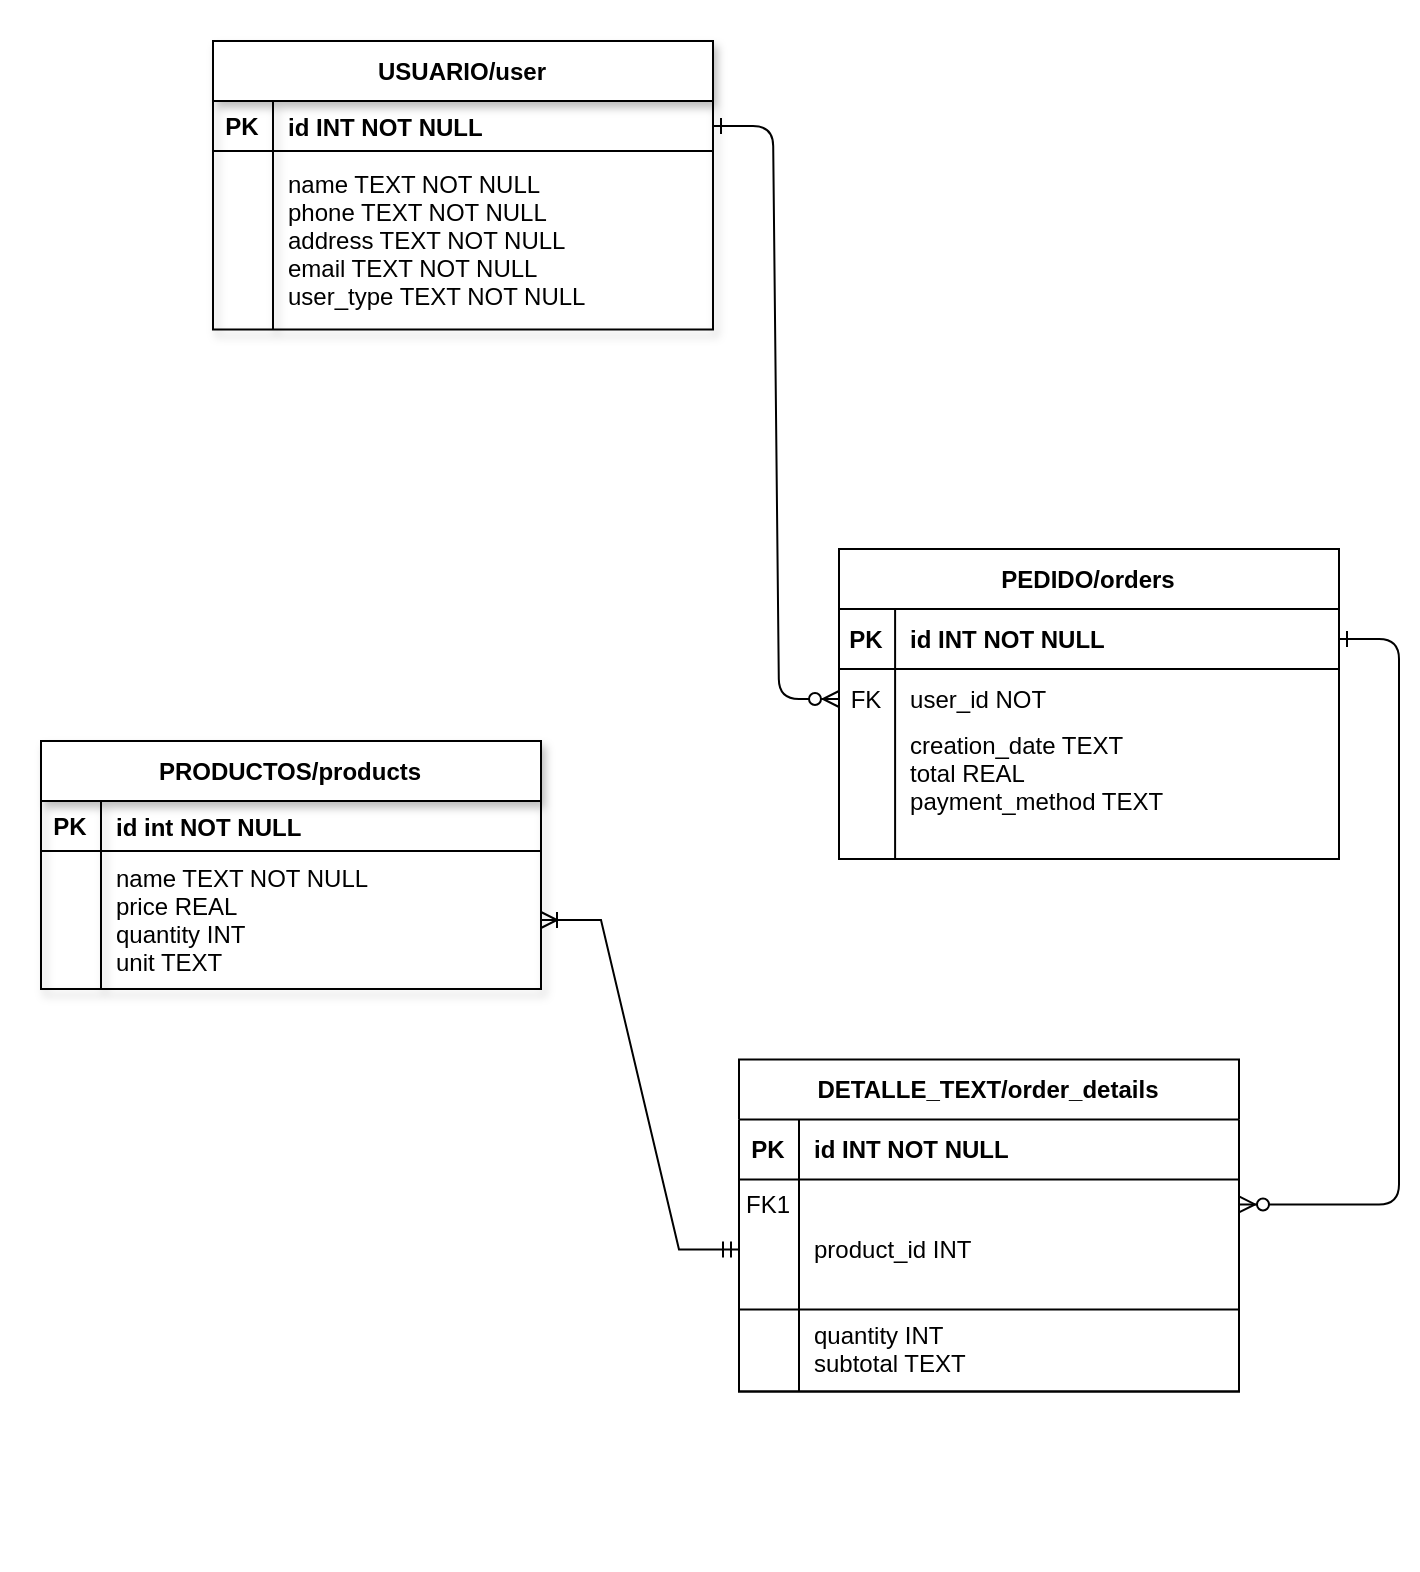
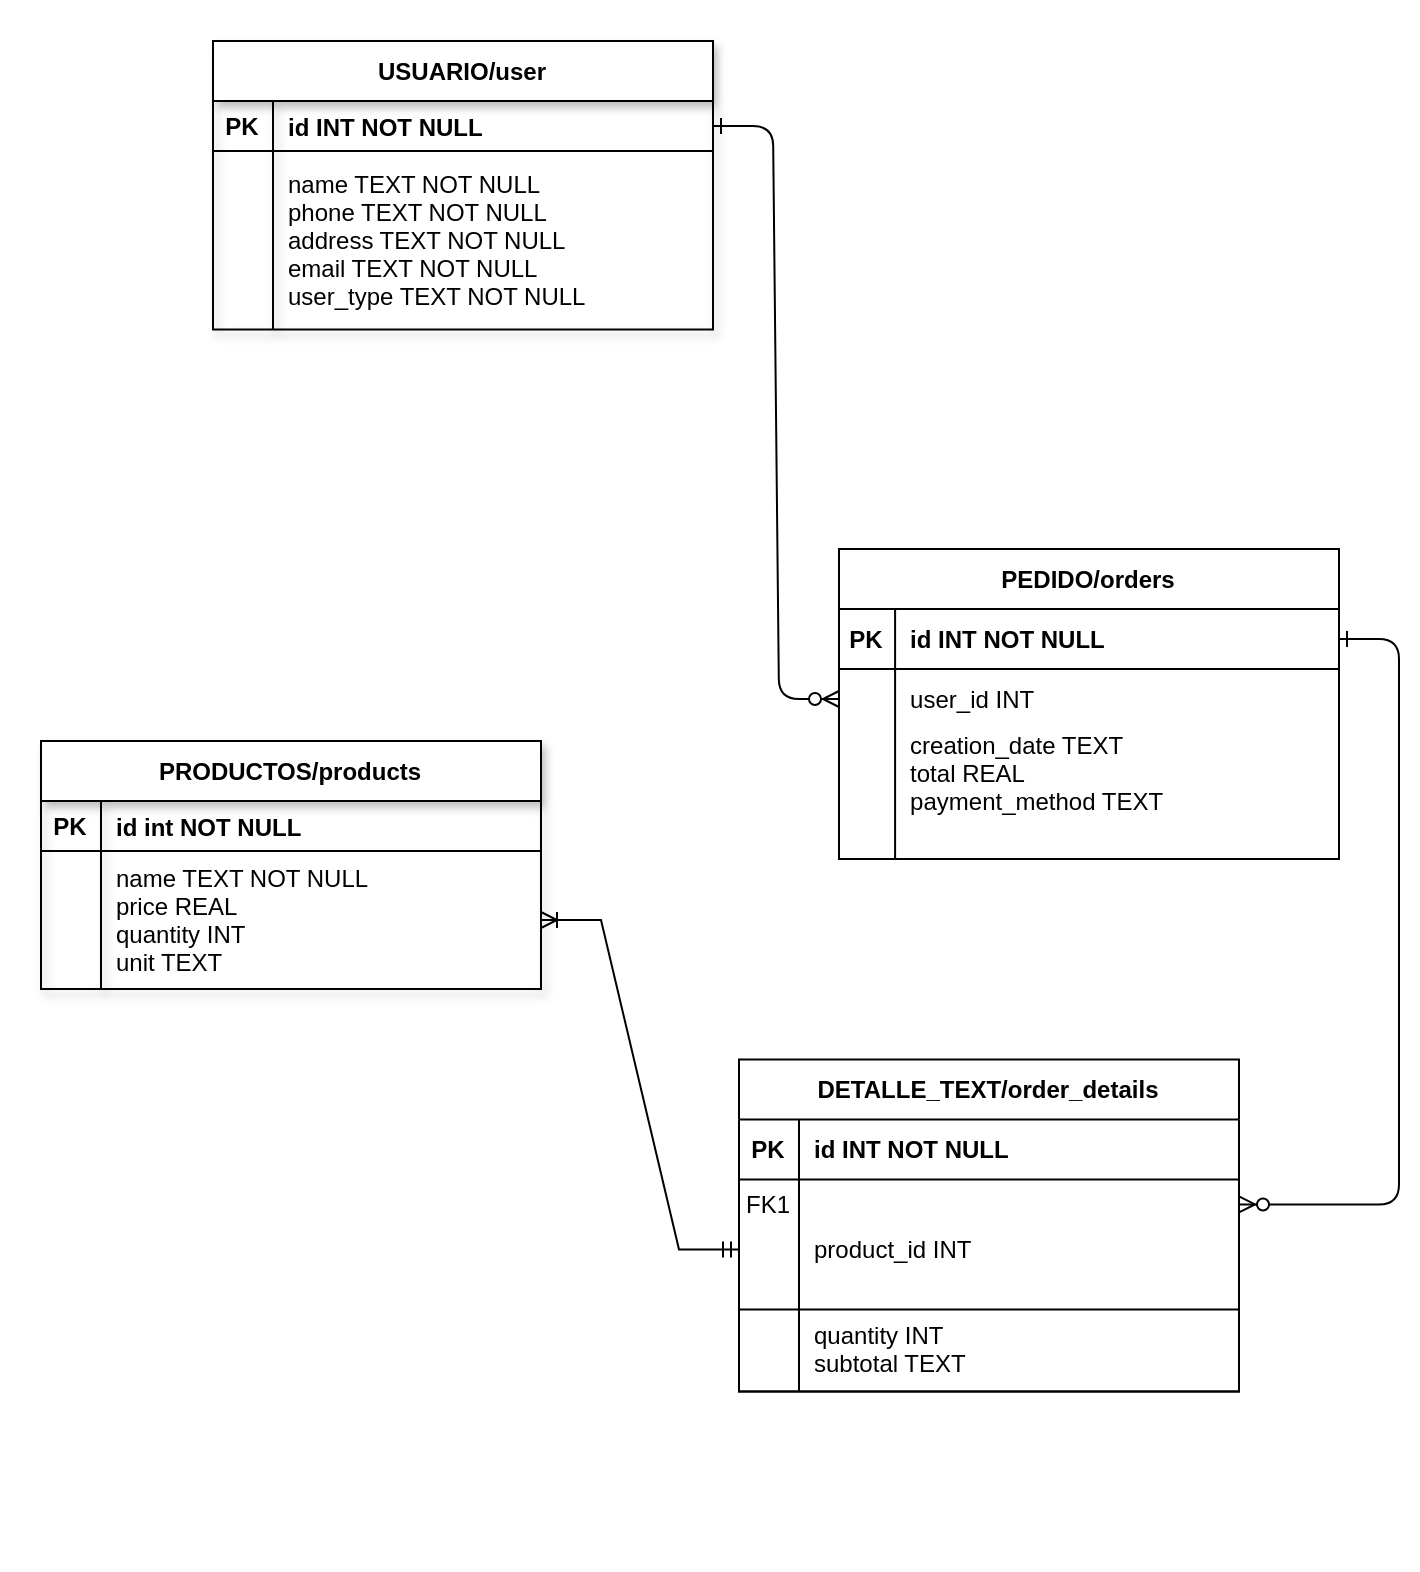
  <mxCell id="0" />
  <mxCell id="1" parent="0" />
  <mxCell id="2" value="" style="edgeStyle=entityRelationEdgeStyle;endArrow=ERzeroToMany;startArrow=ERone;endFill=1;startFill=0;" edge="1" parent="1" source="5" target="16"><mxGeometry width="100" height="100" relative="1" as="geometry"><mxPoint x="297" y="729" as="sourcePoint" /><mxPoint x="397" y="629" as="targetPoint" /></mxGeometry></mxCell>
  <mxCell id="3" value="" style="edgeStyle=entityRelationEdgeStyle;endArrow=ERzeroToMany;startArrow=ERone;endFill=1;startFill=0;" edge="1" parent="1" source="13" target="29"><mxGeometry width="100" height="100" relative="1" as="geometry"><mxPoint x="357" y="189" as="sourcePoint" /><mxPoint x="417" y="214" as="targetPoint" /></mxGeometry></mxCell>
  <mxCell id="4" value="USUARIO/user" style="shape=table;startSize=30;container=1;collapsible=1;childLayout=tableLayout;fixedRows=1;rowLines=0;fontStyle=1;align=center;resizeLast=1;shadow=1;" vertex="1" parent="1"><mxGeometry x="106" y="20" width="250" height="144.236" as="geometry" /></mxCell>
  <mxCell id="5" value="" style="shape=partialRectangle;collapsible=0;dropTarget=0;pointerEvents=0;fillColor=none;points=[[0,0.5],[1,0.5]];portConstraint=eastwest;top=0;left=0;right=0;bottom=1;" vertex="1" parent="4"><mxGeometry y="30" width="250" height="25" as="geometry" /></mxCell>
  <mxCell id="6" value="PK" style="shape=partialRectangle;overflow=hidden;connectable=0;fillColor=none;top=0;left=0;bottom=0;right=0;fontStyle=1;" vertex="1" parent="5"><mxGeometry width="30" height="25" as="geometry"><mxRectangle width="30" height="25" as="alternateBounds" /></mxGeometry></mxCell>
  <mxCell id="7" value="id INT NOT NULL&#10;  &#10;" style="shape=partialRectangle;overflow=hidden;connectable=0;fillColor=none;top=0;left=0;bottom=0;right=0;align=left;spacingLeft=6;fontStyle=1;verticalAlign=top;" vertex="1" parent="5"><mxGeometry x="30" width="220" height="25" as="geometry"><mxRectangle width="220" height="25" as="alternateBounds" /></mxGeometry></mxCell>
  <mxCell id="8" value="" style="shape=partialRectangle;collapsible=0;dropTarget=0;pointerEvents=0;fillColor=none;points=[[0,0.5],[1,0.5]];portConstraint=eastwest;top=0;left=0;right=0;bottom=0;" vertex="1" parent="4"><mxGeometry y="55" width="250" height="89" as="geometry" /></mxCell>
  <mxCell id="9" value="" style="shape=partialRectangle;overflow=hidden;connectable=0;fillColor=none;top=0;left=0;bottom=0;right=0;" vertex="1" parent="8"><mxGeometry width="30" height="89" as="geometry"><mxRectangle width="30" height="89" as="alternateBounds" /></mxGeometry></mxCell>
  <mxCell id="10" value="name TEXT NOT NULL&#10;phone TEXT NOT NULL&#10;address TEXT NOT NULL&#10;email TEXT NOT NULL&#10;user_type TEXT NOT NULL" style="shape=partialRectangle;overflow=hidden;connectable=0;fillColor=none;top=0;left=0;bottom=0;right=0;align=left;spacingLeft=6;" vertex="1" parent="8"><mxGeometry x="30" width="220" height="89" as="geometry"><mxRectangle width="220" height="89" as="alternateBounds" /></mxGeometry></mxCell>
  <mxCell id="11" value="" style="group" connectable="0" vertex="1" parent="1"><mxGeometry x="419" y="274" width="250" height="137" as="geometry" /></mxCell>
  <mxCell id="12" value="PEDIDO/orders" style="shape=table;startSize=30;container=1;collapsible=1;childLayout=tableLayout;fixedRows=1;rowLines=0;fontStyle=1;align=center;resizeLast=1;shadow=0;" vertex="1" parent="11"><mxGeometry width="250" height="155" as="geometry" /></mxCell>
  <mxCell id="13" value="" style="shape=partialRectangle;collapsible=0;dropTarget=0;pointerEvents=0;fillColor=none;points=[[0,0.5],[1,0.5]];portConstraint=eastwest;top=0;left=0;right=0;bottom=1;fontStyle=0;shadow=0;" vertex="1" parent="12"><mxGeometry y="30" width="250" height="30" as="geometry" /></mxCell>
  <mxCell id="14" value="PK" style="shape=partialRectangle;overflow=hidden;connectable=0;fillColor=none;top=0;left=0;bottom=0;right=0;fontStyle=1;shadow=0;" vertex="1" parent="13"><mxGeometry width="28.048" height="30" as="geometry"><mxRectangle width="28.048" height="30" as="alternateBounds" /></mxGeometry></mxCell>
  <mxCell id="15" value="id INT NOT NULL " style="shape=partialRectangle;overflow=hidden;connectable=0;fillColor=none;top=0;left=0;bottom=0;right=0;align=left;spacingLeft=6;fontStyle=1;shadow=0;" vertex="1" parent="13"><mxGeometry x="28.048" width="221.952" height="30" as="geometry"><mxRectangle width="221.952" height="30" as="alternateBounds" /></mxGeometry></mxCell>
  <mxCell id="16" value="" style="shape=partialRectangle;collapsible=0;dropTarget=0;pointerEvents=0;fillColor=none;points=[[0,0.5],[1,0.5]];portConstraint=eastwest;top=0;left=0;right=0;bottom=0;fontStyle=0;shadow=0;" vertex="1" parent="12"><mxGeometry y="60" width="250" height="30" as="geometry" /></mxCell>
- <mxCell id="17" value="FK" style="shape=partialRectangle;overflow=hidden;connectable=0;fillColor=none;top=0;left=0;bottom=0;right=0;fontStyle=0;shadow=0;" vertex="1" parent="16"><mxGeometry width="28.048" height="30" as="geometry"><mxRectangle width="28.048" height="30" as="alternateBounds" /></mxGeometry></mxCell>
- <mxCell id="18" value="user_id NOT" style="shape=partialRectangle;overflow=hidden;connectable=0;fillColor=none;top=0;left=0;bottom=0;right=0;align=left;spacingLeft=6;fontStyle=0;strokeColor=#999999;shadow=0;" vertex="1" parent="16"><mxGeometry x="28.048" width="221.952" height="30" as="geometry"><mxRectangle width="221.952" height="30" as="alternateBounds" /></mxGeometry></mxCell>
+ <mxCell id="18" value="user_id INT" style="shape=partialRectangle;overflow=hidden;connectable=0;fillColor=none;top=0;left=0;bottom=0;right=0;align=left;spacingLeft=6;fontStyle=0;strokeColor=#999999;shadow=0;" vertex="1" parent="16"><mxGeometry x="28.048" width="221.952" height="30" as="geometry"><mxRectangle width="221.952" height="30" as="alternateBounds" /></mxGeometry></mxCell>
  <mxCell id="19" value="" style="shape=partialRectangle;collapsible=0;dropTarget=0;pointerEvents=0;fillColor=none;points=[[0,0.5],[1,0.5]];portConstraint=eastwest;top=0;left=0;right=0;bottom=0;fontStyle=0;shadow=0;" vertex="1" parent="12"><mxGeometry y="90" width="250" height="45" as="geometry" /></mxCell>
  <mxCell id="20" value="" style="shape=partialRectangle;overflow=hidden;connectable=0;fillColor=none;top=0;left=0;bottom=0;right=0;fontStyle=0;shadow=0;" vertex="1" parent="19"><mxGeometry width="28.048" height="45" as="geometry"><mxRectangle width="28.048" height="45" as="alternateBounds" /></mxGeometry></mxCell>
  <mxCell id="21" value="creation_date TEXT&#10;total REAL&#10;payment_method TEXT&#10;" style="shape=partialRectangle;overflow=hidden;connectable=0;fillColor=none;top=0;left=0;bottom=0;right=0;align=left;spacingLeft=6;fontStyle=0;shadow=0;" vertex="1" parent="19"><mxGeometry x="28.048" width="221.952" height="45" as="geometry"><mxRectangle width="221.952" height="45" as="alternateBounds" /></mxGeometry></mxCell>
  <mxCell id="22" style="shape=partialRectangle;collapsible=0;dropTarget=0;pointerEvents=0;fillColor=none;points=[[0,0.5],[1,0.5]];portConstraint=eastwest;top=0;left=0;right=0;bottom=0;fontStyle=0;shadow=0;" vertex="1" parent="12"><mxGeometry y="135" width="250" height="20" as="geometry" /></mxCell>
  <mxCell id="23" style="shape=partialRectangle;overflow=hidden;connectable=0;fillColor=none;top=0;left=0;bottom=0;right=0;fontStyle=0;shadow=0;" vertex="1" parent="22"><mxGeometry width="28.048" height="20" as="geometry"><mxRectangle width="28.048" height="20" as="alternateBounds" /></mxGeometry></mxCell>
  <mxCell id="24" value="" style="shape=partialRectangle;overflow=hidden;connectable=0;top=0;left=0;bottom=0;right=0;align=left;spacingLeft=6;fontStyle=0;shadow=0;gradientColor=none;strokeWidth=1;perimeterSpacing=2;fillColor=none;strokeColor=default;verticalAlign=middle;fontFamily=Helvetica;fontSize=12;fontColor=default;" vertex="1" parent="22"><mxGeometry x="28.048" width="221.952" height="20" as="geometry"><mxRectangle width="221.952" height="20" as="alternateBounds" /></mxGeometry></mxCell>
  <mxCell id="25" value="DETALLE_TEXT/order_details" style="shape=table;startSize=30;container=1;collapsible=1;childLayout=tableLayout;fixedRows=1;rowLines=0;fontStyle=1;align=center;resizeLast=1;" vertex="1" parent="1"><mxGeometry x="369" y="529.24" width="250" height="166" as="geometry" /></mxCell>
  <mxCell id="26" value="" style="shape=partialRectangle;collapsible=0;dropTarget=0;pointerEvents=0;fillColor=none;points=[[0,0.5],[1,0.5]];portConstraint=eastwest;top=0;left=0;right=0;bottom=1;fontStyle=0" vertex="1" parent="25"><mxGeometry y="30" width="250" height="30" as="geometry" /></mxCell>
  <mxCell id="27" value="PK" style="shape=partialRectangle;overflow=hidden;connectable=0;fillColor=none;top=0;left=0;bottom=0;right=0;fontStyle=1;" vertex="1" parent="26"><mxGeometry width="30" height="30" as="geometry"><mxRectangle width="30" height="30" as="alternateBounds" /></mxGeometry></mxCell>
  <mxCell id="28" value="id INT NOT NULL " style="shape=partialRectangle;overflow=hidden;connectable=0;fillColor=none;top=0;left=0;bottom=0;right=0;align=left;spacingLeft=6;fontStyle=1;" vertex="1" parent="26"><mxGeometry x="30" width="220" height="30" as="geometry"><mxRectangle width="220" height="30" as="alternateBounds" /></mxGeometry></mxCell>
  <mxCell id="29" value="" style="shape=partialRectangle;collapsible=0;dropTarget=0;pointerEvents=0;fillColor=none;points=[[0,0.5],[1,0.5]];portConstraint=eastwest;top=0;left=0;right=0;bottom=0;fontStyle=0" vertex="1" parent="25"><mxGeometry y="60" width="250" height="25" as="geometry" /></mxCell>
  <mxCell id="30" value="FK1" style="shape=partialRectangle;overflow=hidden;connectable=0;fillColor=none;top=0;left=0;bottom=0;right=0;fontStyle=0" vertex="1" parent="29"><mxGeometry width="30" height="25" as="geometry"><mxRectangle width="30" height="25" as="alternateBounds" /></mxGeometry></mxCell>
  <mxCell id="31" value="" style="shape=partialRectangle;collapsible=0;dropTarget=0;pointerEvents=0;fillColor=none;points=[[0,0.5],[1,0.5]];portConstraint=eastwest;top=0;left=0;right=0;bottom=0;fontStyle=0" vertex="1" parent="25"><mxGeometry y="85" width="250" height="20" as="geometry" /></mxCell>
  <mxCell id="32" value="product_id INT" style="shape=partialRectangle;overflow=hidden;connectable=0;fillColor=none;top=0;left=0;bottom=0;right=0;align=left;spacingLeft=6;fontStyle=0" vertex="1" parent="31"><mxGeometry x="30" width="220" height="20" as="geometry"><mxRectangle width="220" height="20" as="alternateBounds" /></mxGeometry></mxCell>
  <mxCell id="33" value="" style="shape=partialRectangle;collapsible=0;dropTarget=0;pointerEvents=0;fillColor=none;points=[[0,0.5],[1,0.5]];portConstraint=eastwest;top=0;left=0;right=0;bottom=1;fontStyle=0" vertex="1" parent="25"><mxGeometry y="105" width="250" height="20" as="geometry" /></mxCell>
  <mxCell id="34" value="" style="shape=partialRectangle;overflow=hidden;connectable=0;fillColor=none;top=0;left=0;bottom=0;right=0;fontStyle=1;" vertex="1" parent="33"><mxGeometry width="30" height="20" as="geometry"><mxRectangle width="30" height="20" as="alternateBounds" /></mxGeometry></mxCell>
  <mxCell id="35" value="" style="shape=partialRectangle;overflow=hidden;connectable=0;fillColor=none;top=0;left=0;bottom=0;right=0;align=left;spacingLeft=6;fontStyle=1;" vertex="1" parent="33"><mxGeometry x="30" width="220" height="20" as="geometry"><mxRectangle width="220" height="20" as="alternateBounds" /></mxGeometry></mxCell>
  <mxCell id="36" value="" style="shape=partialRectangle;collapsible=0;dropTarget=0;pointerEvents=0;fillColor=none;points=[[0,0.5],[1,0.5]];portConstraint=eastwest;top=0;left=0;right=0;bottom=1;fontStyle=0;verticalAlign=middle;" vertex="1" parent="25"><mxGeometry y="125" width="250" height="41" as="geometry" /></mxCell>
  <mxCell id="37" value="" style="shape=partialRectangle;overflow=hidden;connectable=0;fillColor=none;top=0;left=0;bottom=0;right=0;fontStyle=1;" vertex="1" parent="36"><mxGeometry width="30" height="41" as="geometry"><mxRectangle width="30" height="41" as="alternateBounds" /></mxGeometry></mxCell>
  <mxCell id="38" value="quantity INT&#10;subtotal TEXT&#10;" style="shape=partialRectangle;overflow=hidden;connectable=0;fillColor=none;top=0;left=0;bottom=0;right=0;align=left;spacingLeft=6;fontStyle=0;strokeColor=default;verticalAlign=top;fontFamily=Helvetica;fontSize=12;fontColor=default;" vertex="1" parent="36"><mxGeometry x="30" width="220" height="41" as="geometry"><mxRectangle width="220" height="41" as="alternateBounds" /></mxGeometry></mxCell>
  <mxCell id="39" value="PRODUCTOS/products" style="shape=table;startSize=30;container=1;collapsible=1;childLayout=tableLayout;fixedRows=1;rowLines=0;fontStyle=1;align=center;resizeLast=1;shadow=1;" vertex="1" parent="1"><mxGeometry x="20" y="370" width="250" height="124.004" as="geometry" /></mxCell>
  <mxCell id="40" value="" style="shape=partialRectangle;collapsible=0;dropTarget=0;pointerEvents=0;fillColor=none;points=[[0,0.5],[1,0.5]];portConstraint=eastwest;top=0;left=0;right=0;bottom=1;" vertex="1" parent="39"><mxGeometry y="30" width="250" height="25" as="geometry" /></mxCell>
  <mxCell id="41" value="PK" style="shape=partialRectangle;overflow=hidden;connectable=0;fillColor=none;top=0;left=0;bottom=0;right=0;fontStyle=1;" vertex="1" parent="40"><mxGeometry width="30" height="25" as="geometry"><mxRectangle width="30" height="25" as="alternateBounds" /></mxGeometry></mxCell>
  <mxCell id="42" value="id int NOT NULL&#10;  &#10;" style="shape=partialRectangle;overflow=hidden;connectable=0;fillColor=none;top=0;left=0;bottom=0;right=0;align=left;spacingLeft=6;fontStyle=1;verticalAlign=top;" vertex="1" parent="40"><mxGeometry x="30" width="220" height="25" as="geometry"><mxRectangle width="220" height="25" as="alternateBounds" /></mxGeometry></mxCell>
  <mxCell id="43" value="" style="shape=partialRectangle;collapsible=0;dropTarget=0;pointerEvents=0;fillColor=none;points=[[0,0.5],[1,0.5]];portConstraint=eastwest;top=0;left=0;right=0;bottom=0;" vertex="1" parent="39"><mxGeometry y="55" width="250" height="69" as="geometry" /></mxCell>
  <mxCell id="44" value="" style="shape=partialRectangle;overflow=hidden;connectable=0;fillColor=none;top=0;left=0;bottom=0;right=0;" vertex="1" parent="43"><mxGeometry width="30" height="69" as="geometry"><mxRectangle width="30" height="69" as="alternateBounds" /></mxGeometry></mxCell>
  <mxCell id="45" value="name TEXT NOT NULL&#10;price REAL&#10;quantity INT&#10;unit TEXT" style="shape=partialRectangle;overflow=hidden;connectable=0;fillColor=none;top=0;left=0;bottom=0;right=0;align=left;spacingLeft=6;" vertex="1" parent="43"><mxGeometry x="30" width="220" height="69" as="geometry"><mxRectangle width="220" height="69" as="alternateBounds" /></mxGeometry></mxCell>
  <mxCell id="46" value="" style="edgeStyle=entityRelationEdgeStyle;fontSize=12;html=1;endArrow=ERoneToMany;startArrow=ERmandOne;rounded=0;exitX=0;exitY=0.5;exitDx=0;exitDy=0;" edge="1" parent="1" source="31" target="43"><mxGeometry width="100" height="100" relative="1" as="geometry"><mxPoint x="211" y="659" as="sourcePoint" /><mxPoint x="343" y="664" as="targetPoint" /><Array as="points"><mxPoint x="336" y="764" /></Array></mxGeometry></mxCell>
